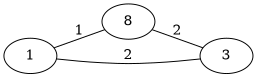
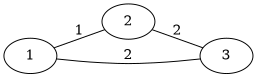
  graph {
    rankdir=LR
    1
-   2 [label=8]
+   2
    3
    1 -- 2 [label=1]
    1 -- 3 [label=2]
    2 -- 3 [label=2]
  }
